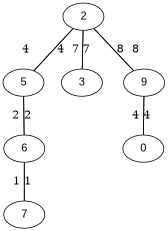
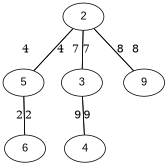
  digraph {
    splines=false
    node [fontname=Arial]
    edge [dir=none]
    2
    5
    3
    n4 [label=9]
    6
-   0
-   7
+   4
    2 -> 5 [label=4]
    2 -> 3 [label=7]
    2 -> n4 [label=8]
    5 -> 2 [label=4]
    5 -> 6 [label=2]
    3 -> 2 [label=7]
+   3 -> 4 [label=9]
    n4 -> 2 [label=8]
-   n4 -> 0 [label=4]
    6 -> 5 [label=2]
-   6 -> 7 [label=1]
-   0 -> n4 [label=4]
-   7 -> 6 [label=1]
+   4 -> 3 [label=9]
  }
